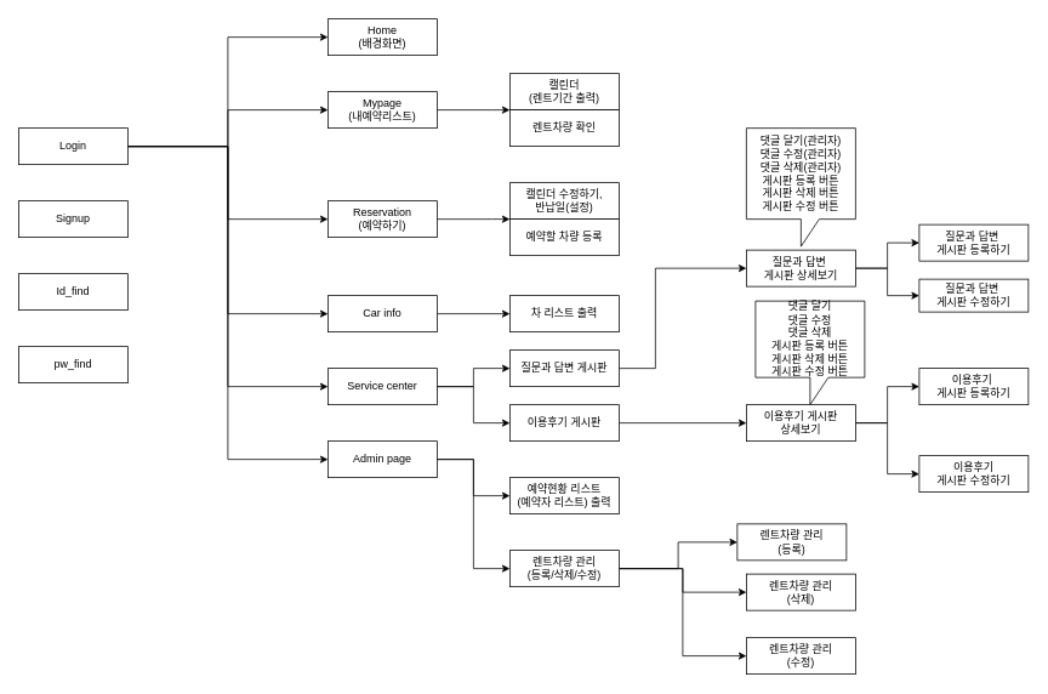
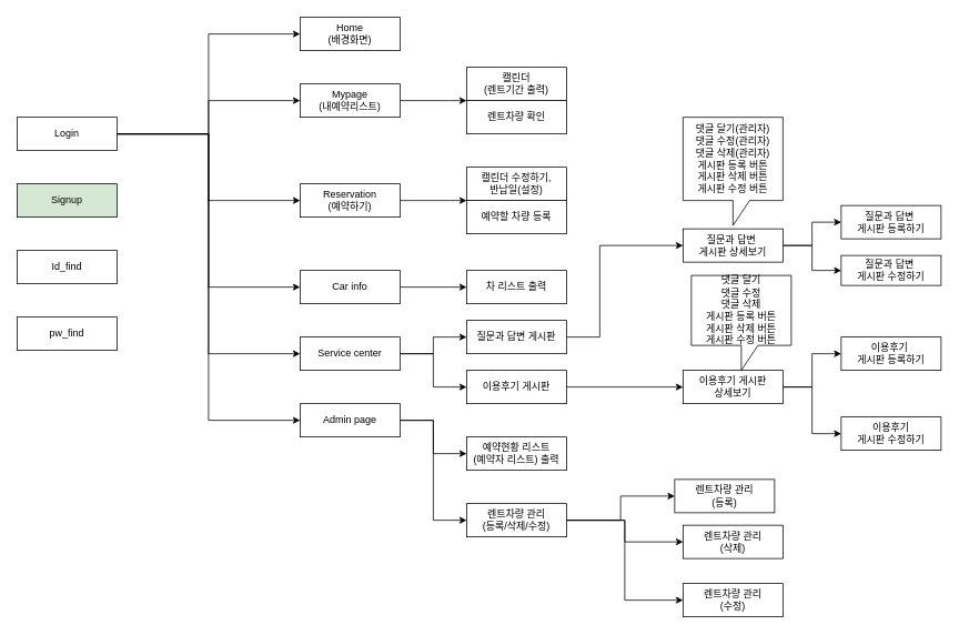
  <mxCell id="0" />
  <mxCell id="1" parent="0" />
  <mxCell id="2" style="edgeStyle=orthogonalEdgeStyle;rounded=0;orthogonalLoop=1;jettySize=auto;html=1;entryX=0;entryY=0.5;entryDx=0;entryDy=0;" parent="1" source="8" target="12" edge="1"><mxGeometry relative="1" as="geometry"><Array as="points"><mxPoint x="250" y="160" /><mxPoint x="250" y="40" /></Array></mxGeometry></mxCell>
  <mxCell id="3" style="edgeStyle=orthogonalEdgeStyle;rounded=0;orthogonalLoop=1;jettySize=auto;html=1;entryX=0;entryY=0.5;entryDx=0;entryDy=0;" parent="1" source="8" target="14" edge="1"><mxGeometry relative="1" as="geometry" /></mxCell>
  <mxCell id="4" style="edgeStyle=orthogonalEdgeStyle;rounded=0;orthogonalLoop=1;jettySize=auto;html=1;entryX=0;entryY=0.5;entryDx=0;entryDy=0;" parent="1" source="8" target="16" edge="1"><mxGeometry relative="1" as="geometry" /></mxCell>
  <mxCell id="5" style="edgeStyle=orthogonalEdgeStyle;rounded=0;orthogonalLoop=1;jettySize=auto;html=1;entryX=0;entryY=0.5;entryDx=0;entryDy=0;" parent="1" source="8" target="18" edge="1"><mxGeometry relative="1" as="geometry" /></mxCell>
  <mxCell id="6" style="edgeStyle=orthogonalEdgeStyle;rounded=0;orthogonalLoop=1;jettySize=auto;html=1;entryX=0;entryY=0.5;entryDx=0;entryDy=0;" parent="1" source="8" target="21" edge="1"><mxGeometry relative="1" as="geometry" /></mxCell>
  <mxCell id="7" style="edgeStyle=orthogonalEdgeStyle;rounded=0;orthogonalLoop=1;jettySize=auto;html=1;entryX=0;entryY=0.5;entryDx=0;entryDy=0;" parent="1" source="8" target="24" edge="1"><mxGeometry relative="1" as="geometry" /></mxCell>
  <mxCell id="8" value="Login" style="rounded=0;whiteSpace=wrap;html=1;" parent="1" vertex="1"><mxGeometry x="20" y="140" width="120" height="40" as="geometry" /></mxCell>
- <mxCell id="9" value="Signup" style="rounded=0;whiteSpace=wrap;html=1;" parent="1" vertex="1"><mxGeometry x="20" y="220" width="120" height="40" as="geometry" /></mxCell>
+ <mxCell id="9" value="Signup" style="rounded=0;whiteSpace=wrap;html=1;fillColor=#d5e8d4;" parent="1" vertex="1"><mxGeometry x="20" y="220" width="120" height="40" as="geometry" /></mxCell>
  <mxCell id="10" value="Id_find" style="rounded=0;whiteSpace=wrap;html=1;" parent="1" vertex="1"><mxGeometry x="20" y="300" width="120" height="40" as="geometry" /></mxCell>
  <mxCell id="11" value="pw_find" style="rounded=0;whiteSpace=wrap;html=1;" parent="1" vertex="1"><mxGeometry x="20" y="380" width="120" height="40" as="geometry" /></mxCell>
  <mxCell id="12" value="Home&lt;br&gt;(배경화면)" style="rounded=0;whiteSpace=wrap;html=1;" parent="1" vertex="1"><mxGeometry x="360" y="20" width="120" height="40" as="geometry" /></mxCell>
  <mxCell id="13" style="edgeStyle=orthogonalEdgeStyle;rounded=0;orthogonalLoop=1;jettySize=auto;html=1;entryX=0;entryY=0;entryDx=0;entryDy=0;" edge="1" parent="1" source="14" target="26"><mxGeometry relative="1" as="geometry"><Array as="points"><mxPoint x="540" y="120" /><mxPoint x="540" y="120" /></Array></mxGeometry></mxCell>
  <mxCell id="14" value="Mypage&lt;br&gt;(내예약리스트)" style="rounded=0;whiteSpace=wrap;html=1;" parent="1" vertex="1"><mxGeometry x="360" y="100" width="120" height="40" as="geometry" /></mxCell>
  <mxCell id="15" style="edgeStyle=orthogonalEdgeStyle;rounded=0;orthogonalLoop=1;jettySize=auto;html=1;entryX=0;entryY=0;entryDx=0;entryDy=0;" edge="1" parent="1" source="16" target="28"><mxGeometry relative="1" as="geometry"><Array as="points"><mxPoint x="540" y="240" /><mxPoint x="540" y="240" /></Array></mxGeometry></mxCell>
  <mxCell id="16" value="Reservation&lt;br&gt;(예약하기)" style="rounded=0;whiteSpace=wrap;html=1;" parent="1" vertex="1"><mxGeometry x="360" y="220" width="120" height="40" as="geometry" /></mxCell>
  <mxCell id="17" style="edgeStyle=orthogonalEdgeStyle;rounded=0;orthogonalLoop=1;jettySize=auto;html=1;entryX=0;entryY=0.5;entryDx=0;entryDy=0;" parent="1" source="18" target="29" edge="1"><mxGeometry relative="1" as="geometry" /></mxCell>
  <mxCell id="18" value="Car info" style="rounded=0;whiteSpace=wrap;html=1;" parent="1" vertex="1"><mxGeometry x="360" y="324" width="120" height="40" as="geometry" /></mxCell>
  <mxCell id="19" style="edgeStyle=orthogonalEdgeStyle;rounded=0;orthogonalLoop=1;jettySize=auto;html=1;entryX=0;entryY=0.5;entryDx=0;entryDy=0;" parent="1" source="21" target="31" edge="1"><mxGeometry relative="1" as="geometry" /></mxCell>
  <mxCell id="20" style="edgeStyle=orthogonalEdgeStyle;rounded=0;orthogonalLoop=1;jettySize=auto;html=1;entryX=0;entryY=0.5;entryDx=0;entryDy=0;" parent="1" source="21" target="33" edge="1"><mxGeometry relative="1" as="geometry" /></mxCell>
  <mxCell id="21" value="Service center" style="rounded=0;whiteSpace=wrap;html=1;" parent="1" vertex="1"><mxGeometry x="360" y="404" width="120" height="40" as="geometry" /></mxCell>
  <mxCell id="22" style="edgeStyle=orthogonalEdgeStyle;rounded=0;orthogonalLoop=1;jettySize=auto;html=1;entryX=0;entryY=0.5;entryDx=0;entryDy=0;" parent="1" source="24" target="34" edge="1"><mxGeometry relative="1" as="geometry" /></mxCell>
  <mxCell id="23" style="edgeStyle=orthogonalEdgeStyle;rounded=0;orthogonalLoop=1;jettySize=auto;html=1;entryX=0;entryY=0.5;entryDx=0;entryDy=0;" parent="1" source="24" target="38" edge="1"><mxGeometry relative="1" as="geometry" /></mxCell>
  <mxCell id="24" value="Admin page" style="rounded=0;whiteSpace=wrap;html=1;" parent="1" vertex="1"><mxGeometry x="360" y="484" width="120" height="40" as="geometry" /></mxCell>
  <mxCell id="25" value="캘린더&lt;br&gt;(렌트기간 출력)" style="rounded=0;whiteSpace=wrap;html=1;" parent="1" vertex="1"><mxGeometry x="560" y="80" width="120" height="40" as="geometry" /></mxCell>
  <mxCell id="26" value="렌트차량 확인" style="rounded=0;whiteSpace=wrap;html=1;" parent="1" vertex="1"><mxGeometry x="560" y="120" width="120" height="40" as="geometry" /></mxCell>
  <mxCell id="27" value="캘린더 수정하기, &lt;br&gt;반납일(설정)" style="rounded=0;whiteSpace=wrap;html=1;" parent="1" vertex="1"><mxGeometry x="560" y="200" width="120" height="40" as="geometry" /></mxCell>
  <mxCell id="28" value="예약할 차량 등록" style="rounded=0;whiteSpace=wrap;html=1;" parent="1" vertex="1"><mxGeometry x="560" y="240" width="120" height="40" as="geometry" /></mxCell>
  <mxCell id="29" value="차 리스트 출력" style="rounded=0;whiteSpace=wrap;html=1;" parent="1" vertex="1"><mxGeometry x="560" y="324" width="120" height="40" as="geometry" /></mxCell>
  <mxCell id="30" style="edgeStyle=orthogonalEdgeStyle;rounded=0;orthogonalLoop=1;jettySize=auto;html=1;entryX=0;entryY=0.5;entryDx=0;entryDy=0;" edge="1" parent="1" source="31" target="43"><mxGeometry relative="1" as="geometry"><Array as="points"><mxPoint x="720" y="404" /><mxPoint x="720" y="294" /></Array></mxGeometry></mxCell>
  <mxCell id="31" value="질문과 답변 게시판" style="rounded=0;whiteSpace=wrap;html=1;" parent="1" vertex="1"><mxGeometry x="560" y="384" width="120" height="40" as="geometry" /></mxCell>
  <mxCell id="32" style="edgeStyle=orthogonalEdgeStyle;rounded=0;orthogonalLoop=1;jettySize=auto;html=1;entryX=0;entryY=0.5;entryDx=0;entryDy=0;" edge="1" parent="1" source="33" target="47"><mxGeometry relative="1" as="geometry" /></mxCell>
  <mxCell id="33" value="이용후기 게시판" style="rounded=0;whiteSpace=wrap;html=1;" parent="1" vertex="1"><mxGeometry x="560" y="444" width="120" height="40" as="geometry" /></mxCell>
  <mxCell id="34" value="예약현황 리스트&lt;br&gt;(예약자 리스트) 출력" style="rounded=0;whiteSpace=wrap;html=1;" parent="1" vertex="1"><mxGeometry x="560" y="524" width="120" height="40" as="geometry" /></mxCell>
  <mxCell id="35" style="edgeStyle=orthogonalEdgeStyle;rounded=0;orthogonalLoop=1;jettySize=auto;html=1;entryX=0;entryY=0.5;entryDx=0;entryDy=0;" edge="1" parent="1" source="38" target="51"><mxGeometry relative="1" as="geometry" /></mxCell>
  <mxCell id="36" style="edgeStyle=orthogonalEdgeStyle;rounded=0;orthogonalLoop=1;jettySize=auto;html=1;entryX=0;entryY=0.5;entryDx=0;entryDy=0;" edge="1" parent="1" source="38" target="52"><mxGeometry relative="1" as="geometry" /></mxCell>
  <mxCell id="37" style="edgeStyle=orthogonalEdgeStyle;rounded=0;orthogonalLoop=1;jettySize=auto;html=1;entryX=0;entryY=0.5;entryDx=0;entryDy=0;" edge="1" parent="1" source="38" target="53"><mxGeometry relative="1" as="geometry" /></mxCell>
  <mxCell id="38" value="렌트차량 관리&lt;br&gt;(등록/삭제/수정)" style="rounded=0;whiteSpace=wrap;html=1;" parent="1" vertex="1"><mxGeometry x="560" y="604" width="120" height="40" as="geometry" /></mxCell>
  <mxCell id="39" value="질문과 답변&amp;nbsp;&lt;br&gt;게시판 등록하기" style="rounded=0;whiteSpace=wrap;html=1;" vertex="1" parent="1"><mxGeometry x="1010" y="246" width="120" height="40" as="geometry" /></mxCell>
  <mxCell id="40" value="질문과 답변&amp;nbsp;&lt;br&gt;게시판 수정하기" style="rounded=0;whiteSpace=wrap;html=1;" vertex="1" parent="1"><mxGeometry x="1010" y="306" width="120" height="36" as="geometry" /></mxCell>
  <mxCell id="41" style="edgeStyle=orthogonalEdgeStyle;rounded=0;orthogonalLoop=1;jettySize=auto;html=1;entryX=0;entryY=0.5;entryDx=0;entryDy=0;" edge="1" parent="1" source="43" target="39"><mxGeometry relative="1" as="geometry" /></mxCell>
  <mxCell id="42" style="edgeStyle=orthogonalEdgeStyle;rounded=0;orthogonalLoop=1;jettySize=auto;html=1;entryX=0;entryY=0.5;entryDx=0;entryDy=0;" edge="1" parent="1" source="43" target="40"><mxGeometry relative="1" as="geometry" /></mxCell>
  <mxCell id="43" value="질문과 답변&amp;nbsp;&lt;br&gt;게시판 상세보기" style="rounded=0;whiteSpace=wrap;html=1;" vertex="1" parent="1"><mxGeometry x="820" y="274" width="120" height="40" as="geometry" /></mxCell>
  <mxCell id="44" value="댓글 달기(관리자)&lt;br&gt;댓글 수정(관리자)&lt;br&gt;댓글 삭제(관리자)&lt;br&gt;게시판 등록 버튼&lt;br&gt;게시판 삭제 버튼&lt;br&gt;게시판 수정 버튼" style="shape=callout;whiteSpace=wrap;html=1;perimeter=calloutPerimeter;" vertex="1" parent="1"><mxGeometry x="820" y="140" width="120" height="130" as="geometry" /></mxCell>
  <mxCell id="45" style="edgeStyle=orthogonalEdgeStyle;rounded=0;orthogonalLoop=1;jettySize=auto;html=1;entryX=0;entryY=0.5;entryDx=0;entryDy=0;" edge="1" parent="1" source="47" target="48"><mxGeometry relative="1" as="geometry" /></mxCell>
  <mxCell id="46" style="edgeStyle=orthogonalEdgeStyle;rounded=0;orthogonalLoop=1;jettySize=auto;html=1;entryX=0;entryY=0.5;entryDx=0;entryDy=0;" edge="1" parent="1" source="47" target="49"><mxGeometry relative="1" as="geometry" /></mxCell>
  <mxCell id="47" value="이용후기 게시판&lt;br&gt;상세보기" style="rounded=0;whiteSpace=wrap;html=1;" vertex="1" parent="1"><mxGeometry x="820" y="444" width="120" height="40" as="geometry" /></mxCell>
  <mxCell id="48" value="이용후기&amp;nbsp;&lt;br&gt;게시판 등록하기" style="rounded=0;whiteSpace=wrap;html=1;" vertex="1" parent="1"><mxGeometry x="1010" y="404" width="120" height="40" as="geometry" /></mxCell>
  <mxCell id="49" value="이용후기&lt;br&gt;게시판 수정하기" style="rounded=0;whiteSpace=wrap;html=1;" vertex="1" parent="1"><mxGeometry x="1010" y="500" width="120" height="40" as="geometry" /></mxCell>
  <mxCell id="50" value="댓글 달기&lt;br&gt;댓글 수정&lt;br&gt;댓글 삭제&lt;br&gt;게시판 등록 버튼&lt;br&gt;게시판 삭제 버튼&lt;br&gt;게시판 수정 버튼" style="shape=callout;whiteSpace=wrap;html=1;perimeter=calloutPerimeter;" vertex="1" parent="1"><mxGeometry x="830" y="330" width="120" height="114" as="geometry" /></mxCell>
  <mxCell id="51" value="렌트차량 관리&lt;br&gt;(등록)" style="rounded=0;whiteSpace=wrap;html=1;" vertex="1" parent="1"><mxGeometry x="810" y="575" width="120" height="40" as="geometry" /></mxCell>
  <mxCell id="52" value="렌트차량 관리&lt;br&gt;(삭제)" style="rounded=0;whiteSpace=wrap;html=1;" vertex="1" parent="1"><mxGeometry x="820" y="630" width="120" height="40" as="geometry" /></mxCell>
  <mxCell id="53" value="렌트차량 관리&lt;br&gt;(수정)" style="rounded=0;whiteSpace=wrap;html=1;" vertex="1" parent="1"><mxGeometry x="820" y="700" width="120" height="40" as="geometry" /></mxCell>
